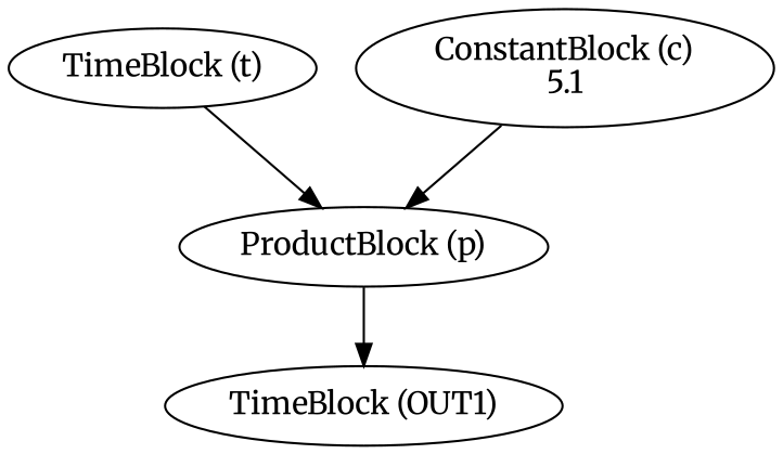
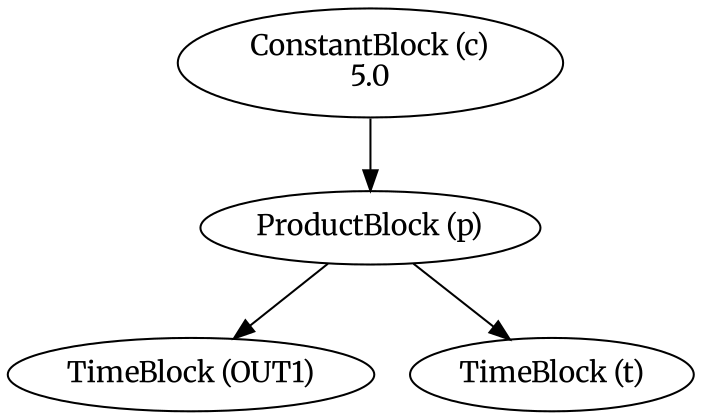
  digraph {
    fontname=Merriweather
    node [fontname=Merriweather]
    edge [fontname=Merriweather]
    n1 [label="TimeBlock (OUT1)"]
    n2 [label="ProductBlock (p)"]
    n3 [label="TimeBlock (t)"]
-   n4 [label="ConstantBlock (c)\n5.1"]
+   n4 [label="ConstantBlock (c)\n5.0"]
    n2 -> n1
-   n3 -> n2
+   n2 -> n3
    n4 -> n2
  }
